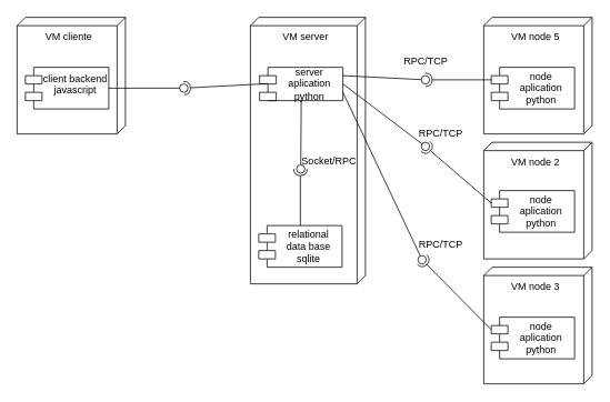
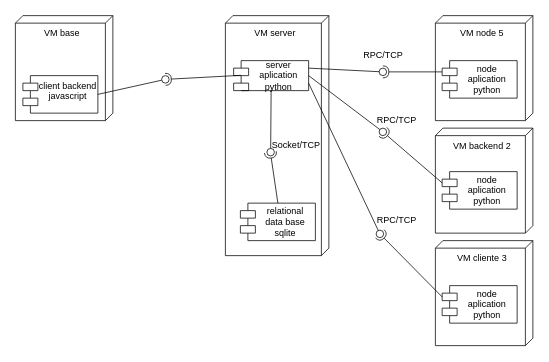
  <mxCell id="0" />
  <mxCell id="1" parent="0" />
- <mxCell id="2" value="VM cliente" style="verticalAlign=top;align=center;shape=cube;size=10;direction=south;fontStyle=0;html=1;boundedLbl=1;spacingLeft=5;whiteSpace=wrap;" parent="1" vertex="1"><mxGeometry x="20" y="20" width="130" height="140" as="geometry" /></mxCell>
+ <mxCell id="2" value="VM base" style="verticalAlign=top;align=center;shape=cube;size=10;direction=south;fontStyle=0;html=1;boundedLbl=1;spacingLeft=5;whiteSpace=wrap;" parent="1" vertex="1"><mxGeometry x="20" y="20" width="130" height="140" as="geometry" /></mxCell>
  <mxCell id="3" value="VM server" style="verticalAlign=top;align=center;shape=cube;size=10;direction=south;fontStyle=0;html=1;boundedLbl=1;spacingLeft=5;whiteSpace=wrap;" parent="1" vertex="1"><mxGeometry x="300" y="20" width="138" height="320" as="geometry" /></mxCell>
  <mxCell id="4" value="server aplication&lt;br&gt;python" style="shape=module;align=left;spacingLeft=20;align=center;verticalAlign=middle;whiteSpace=wrap;html=1;" vertex="1" parent="3"><mxGeometry x="11" y="60" width="100" height="40" as="geometry" /></mxCell>
- <mxCell id="5" value="relational&lt;div&gt;data base&lt;br&gt;sqlite&lt;/div&gt;" style="shape=module;align=left;spacingLeft=20;align=center;verticalAlign=middle;whiteSpace=wrap;html=1;" vertex="1" parent="3"><mxGeometry x="10" y="250" width="100" height="50" as="geometry" /></mxCell>
+ <mxCell id="5" value="relational&lt;div&gt;data base&lt;br&gt;sqlite&lt;/div&gt;" style="shape=module;align=left;spacingLeft=20;align=center;verticalAlign=middle;whiteSpace=wrap;html=1;" vertex="1" parent="3"><mxGeometry x="20" y="250" width="100" height="50" as="geometry" /></mxCell>
  <mxCell id="6" value="" style="rounded=0;orthogonalLoop=1;jettySize=auto;html=1;endArrow=oval;endFill=0;sketch=0;sourcePerimeterSpacing=0;targetPerimeterSpacing=0;endSize=10;entryX=0.594;entryY=0.538;entryDx=0;entryDy=0;entryPerimeter=0;exitX=0.5;exitY=1;exitDx=0;exitDy=0;" edge="1" parent="3" source="4"><mxGeometry relative="1" as="geometry"><mxPoint x="180" y="130" as="sourcePoint" /><mxPoint x="60.37" y="182.08" as="targetPoint" /></mxGeometry></mxCell>
- <mxCell id="7" value="Socket/RPC" style="text;html=1;align=center;verticalAlign=middle;resizable=0;points=[];autosize=1;strokeColor=none;fillColor=none;" vertex="1" parent="3"><mxGeometry x="49" y="158" width="90" height="30" as="geometry" /></mxCell>
+ <mxCell id="7" value="Socket/TCP" style="text;html=1;align=center;verticalAlign=middle;resizable=0;points=[];autosize=1;strokeColor=none;fillColor=none;" vertex="1" parent="3"><mxGeometry x="49" y="158" width="90" height="30" as="geometry" /></mxCell>
  <mxCell id="8" value="VM node 5" style="verticalAlign=top;align=center;shape=cube;size=10;direction=south;fontStyle=0;html=1;boundedLbl=1;spacingLeft=5;whiteSpace=wrap;" parent="1" vertex="1"><mxGeometry x="580" y="20" width="130" height="140" as="geometry" /></mxCell>
- <mxCell id="9" value="VM node 2" style="verticalAlign=top;align=center;shape=cube;size=10;direction=south;fontStyle=0;html=1;boundedLbl=1;spacingLeft=5;whiteSpace=wrap;" parent="1" vertex="1"><mxGeometry x="580" y="170" width="130" height="140" as="geometry" /></mxCell>
- <mxCell id="10" value="VM node 3" style="verticalAlign=top;align=center;shape=cube;size=10;direction=south;fontStyle=0;html=1;boundedLbl=1;spacingLeft=5;whiteSpace=wrap;" parent="1" vertex="1"><mxGeometry x="580" y="320" width="130" height="140" as="geometry" /></mxCell>
- <mxCell id="11" value="client backend&lt;br&gt;javascript" style="shape=module;align=left;spacingLeft=20;align=center;verticalAlign=top;whiteSpace=wrap;html=1;" vertex="1" parent="1"><mxGeometry x="30" y="80" width="100" height="50" as="geometry" /></mxCell>
+ <mxCell id="9" value="VM backend 2" style="verticalAlign=top;align=center;shape=cube;size=10;direction=south;fontStyle=0;html=1;boundedLbl=1;spacingLeft=5;whiteSpace=wrap;" parent="1" vertex="1"><mxGeometry x="580" y="170" width="130" height="140" as="geometry" /></mxCell>
+ <mxCell id="10" value="VM cliente 3" style="verticalAlign=top;align=center;shape=cube;size=10;direction=south;fontStyle=0;html=1;boundedLbl=1;spacingLeft=5;whiteSpace=wrap;" parent="1" vertex="1"><mxGeometry x="580" y="320" width="130" height="140" as="geometry" /></mxCell>
+ <mxCell id="11" value="client backend&lt;br&gt;javascript" style="shape=module;align=left;spacingLeft=20;align=center;verticalAlign=top;whiteSpace=wrap;html=1;" vertex="1" parent="1"><mxGeometry x="30" y="100" width="100" height="50" as="geometry" /></mxCell>
  <mxCell id="12" value="" style="rounded=0;orthogonalLoop=1;jettySize=auto;html=1;endArrow=halfCircle;endFill=0;endSize=6;strokeWidth=1;sketch=0;exitX=0.1;exitY=0.49;exitDx=0;exitDy=0;exitPerimeter=0;" edge="1" target="14" parent="1" source="4"><mxGeometry relative="1" as="geometry"><mxPoint x="240" y="105" as="sourcePoint" /></mxGeometry></mxCell>
  <mxCell id="13" value="" style="rounded=0;orthogonalLoop=1;jettySize=auto;html=1;endArrow=oval;endFill=0;sketch=0;sourcePerimeterSpacing=0;targetPerimeterSpacing=0;endSize=10;exitX=1;exitY=0.5;exitDx=0;exitDy=0;" edge="1" target="14" parent="1" source="11"><mxGeometry relative="1" as="geometry"><mxPoint x="200" y="105" as="sourcePoint" /></mxGeometry></mxCell>
  <mxCell id="14" value="" style="ellipse;whiteSpace=wrap;html=1;align=center;aspect=fixed;fillColor=none;strokeColor=none;resizable=0;perimeter=centerPerimeter;rotatable=0;allowArrows=0;points=[];outlineConnect=1;" vertex="1" parent="1"><mxGeometry x="215" y="100" width="10" height="10" as="geometry" /></mxCell>
  <mxCell id="15" value="" style="rounded=0;orthogonalLoop=1;jettySize=auto;html=1;endArrow=halfCircle;endFill=0;endSize=6;strokeWidth=1;sketch=0;exitX=0.5;exitY=0;exitDx=0;exitDy=0;" edge="1" target="16" parent="1" source="5"><mxGeometry relative="1" as="geometry"><mxPoint x="430" y="225" as="sourcePoint" /></mxGeometry></mxCell>
  <mxCell id="16" value="" style="ellipse;whiteSpace=wrap;html=1;align=center;aspect=fixed;fillColor=none;strokeColor=none;resizable=0;perimeter=centerPerimeter;rotatable=0;allowArrows=0;points=[];outlineConnect=1;" vertex="1" parent="1"><mxGeometry x="355" y="197" width="10" height="10" as="geometry" /></mxCell>
  <mxCell id="17" value="" style="rounded=0;orthogonalLoop=1;jettySize=auto;html=1;endArrow=halfCircle;endFill=0;endSize=6;strokeWidth=1;sketch=0;exitX=0;exitY=0;exitDx=0;exitDy=15;exitPerimeter=0;" edge="1" parent="1"><mxGeometry relative="1" as="geometry"><mxPoint x="589" y="95" as="sourcePoint" /><mxPoint x="510" y="95" as="targetPoint" /></mxGeometry></mxCell>
  <mxCell id="18" value="" style="rounded=0;orthogonalLoop=1;jettySize=auto;html=1;endArrow=oval;endFill=0;sketch=0;sourcePerimeterSpacing=0;targetPerimeterSpacing=0;endSize=10;exitX=1;exitY=0.25;exitDx=0;exitDy=0;" edge="1" target="19" parent="1" source="4"><mxGeometry relative="1" as="geometry"><mxPoint x="411" y="92.5" as="sourcePoint" /></mxGeometry></mxCell>
  <mxCell id="19" value="" style="ellipse;whiteSpace=wrap;html=1;align=center;aspect=fixed;fillColor=none;strokeColor=none;resizable=0;perimeter=centerPerimeter;rotatable=0;allowArrows=0;points=[];outlineConnect=1;" vertex="1" parent="1"><mxGeometry x="505" y="90" width="10" height="10" as="geometry" /></mxCell>
  <mxCell id="20" value="node aplication&lt;br&gt;python" style="shape=module;align=left;spacingLeft=20;align=center;verticalAlign=middle;whiteSpace=wrap;html=1;" vertex="1" parent="1"><mxGeometry x="589" y="228" width="100" height="50" as="geometry" /></mxCell>
  <mxCell id="21" value="node aplication&lt;br&gt;python" style="shape=module;align=left;spacingLeft=20;align=center;verticalAlign=middle;whiteSpace=wrap;html=1;" vertex="1" parent="1"><mxGeometry x="589" y="80" width="100" height="50" as="geometry" /></mxCell>
  <mxCell id="22" value="node aplication&lt;br&gt;python" style="shape=module;align=left;spacingLeft=20;align=center;verticalAlign=middle;whiteSpace=wrap;html=1;" vertex="1" parent="1"><mxGeometry x="589" y="380" width="100" height="50" as="geometry" /></mxCell>
  <mxCell id="23" value="RPC/TCP" style="text;html=1;align=center;verticalAlign=middle;resizable=0;points=[];autosize=1;strokeColor=none;fillColor=none;" vertex="1" parent="1"><mxGeometry x="470" y="58" width="80" height="30" as="geometry" /></mxCell>
  <mxCell id="24" value="" style="rounded=0;orthogonalLoop=1;jettySize=auto;html=1;endArrow=halfCircle;endFill=0;endSize=6;strokeWidth=1;sketch=0;exitX=0;exitY=0;exitDx=0;exitDy=15;exitPerimeter=0;" edge="1" target="26" parent="1" source="20"><mxGeometry relative="1" as="geometry"><mxPoint x="530" y="175" as="sourcePoint" /></mxGeometry></mxCell>
  <mxCell id="25" value="" style="rounded=0;orthogonalLoop=1;jettySize=auto;html=1;endArrow=oval;endFill=0;sketch=0;sourcePerimeterSpacing=0;targetPerimeterSpacing=0;endSize=10;exitX=1;exitY=0.5;exitDx=0;exitDy=0;" edge="1" target="26" parent="1" source="4"><mxGeometry relative="1" as="geometry"><mxPoint x="490" y="175" as="sourcePoint" /></mxGeometry></mxCell>
  <mxCell id="26" value="" style="ellipse;whiteSpace=wrap;html=1;align=center;aspect=fixed;fillColor=none;strokeColor=none;resizable=0;perimeter=centerPerimeter;rotatable=0;allowArrows=0;points=[];outlineConnect=1;" vertex="1" parent="1"><mxGeometry x="505" y="170" width="10" height="10" as="geometry" /></mxCell>
  <mxCell id="27" value="RPC/TCP" style="text;html=1;align=center;verticalAlign=middle;resizable=0;points=[];autosize=1;strokeColor=none;fillColor=none;" vertex="1" parent="1"><mxGeometry x="488" y="145" width="80" height="30" as="geometry" /></mxCell>
  <mxCell id="28" value="" style="rounded=0;orthogonalLoop=1;jettySize=auto;html=1;endArrow=halfCircle;endFill=0;endSize=6;strokeWidth=1;sketch=0;exitX=0;exitY=0;exitDx=0;exitDy=15;exitPerimeter=0;" edge="1" parent="1" source="22"><mxGeometry relative="1" as="geometry"><mxPoint x="595" y="381" as="sourcePoint" /><mxPoint x="506" y="311" as="targetPoint" /></mxGeometry></mxCell>
  <mxCell id="29" value="" style="rounded=0;orthogonalLoop=1;jettySize=auto;html=1;endArrow=oval;endFill=0;sketch=0;sourcePerimeterSpacing=0;targetPerimeterSpacing=0;endSize=10;exitX=1;exitY=0.75;exitDx=0;exitDy=0;" edge="1" target="30" parent="1" source="4"><mxGeometry relative="1" as="geometry"><mxPoint x="480" y="325" as="sourcePoint" /></mxGeometry></mxCell>
  <mxCell id="30" value="" style="ellipse;whiteSpace=wrap;html=1;align=center;aspect=fixed;fillColor=none;strokeColor=none;resizable=0;perimeter=centerPerimeter;rotatable=0;allowArrows=0;points=[];outlineConnect=1;" vertex="1" parent="1"><mxGeometry x="501" y="306" width="10" height="10" as="geometry" /></mxCell>
  <mxCell id="31" value="RPC/TCP" style="text;html=1;align=center;verticalAlign=middle;resizable=0;points=[];autosize=1;strokeColor=none;fillColor=none;" vertex="1" parent="1"><mxGeometry x="488" y="278" width="80" height="30" as="geometry" /></mxCell>
